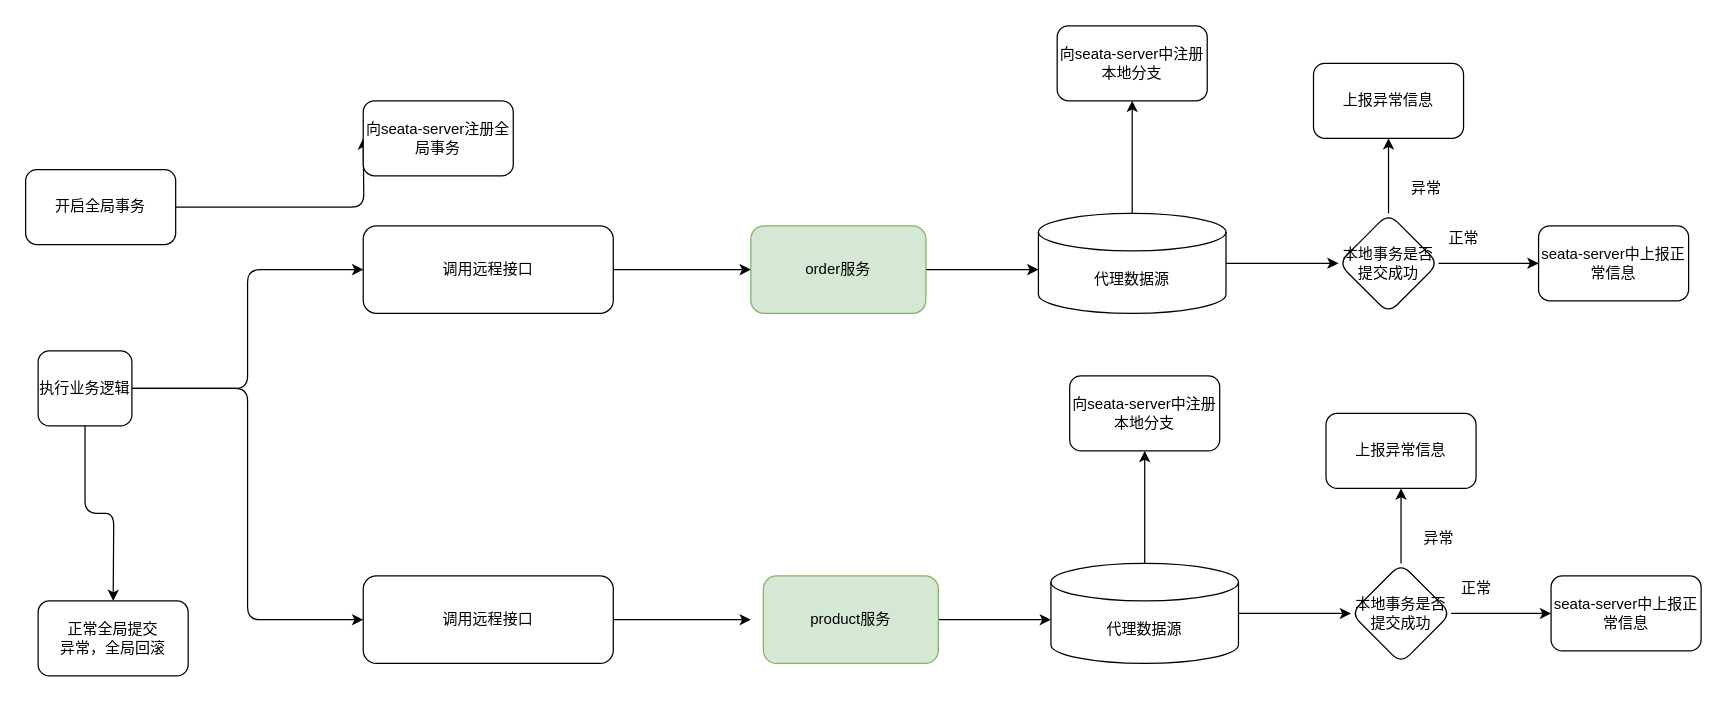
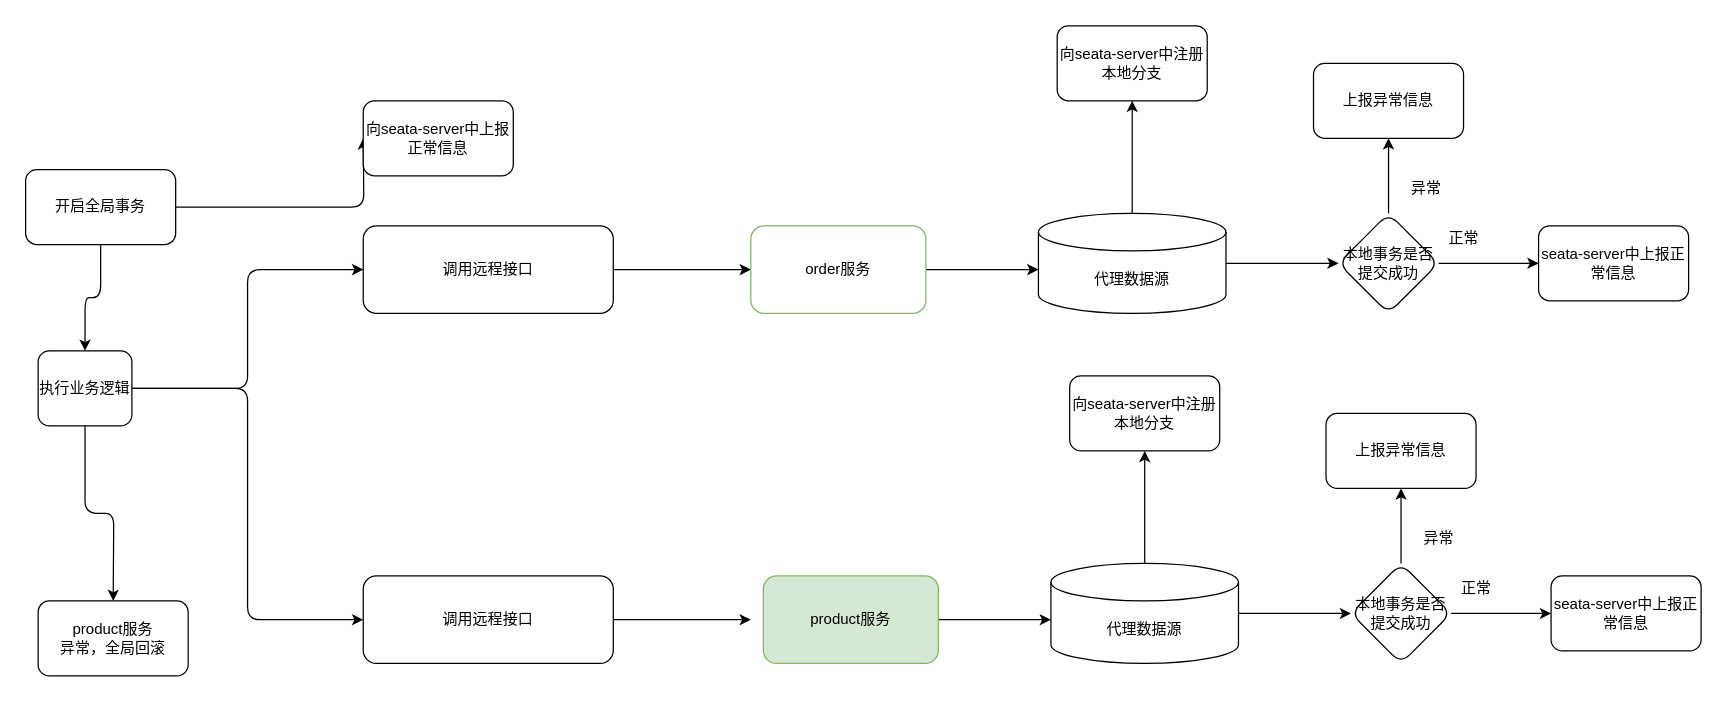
  <mxCell id="0" />
  <mxCell id="1" parent="0" />
  <mxCell id="2" style="edgeStyle=orthogonalEdgeStyle;curved=0;rounded=1;sketch=0;orthogonalLoop=1;jettySize=auto;html=1;" edge="1" parent="1" source="4"><mxGeometry relative="1" as="geometry"><mxPoint x="290" y="110" as="targetPoint" /></mxGeometry></mxCell>
+ <mxCell id="3" style="edgeStyle=orthogonalEdgeStyle;curved=0;rounded=1;sketch=0;orthogonalLoop=1;jettySize=auto;html=1;entryX=0.5;entryY=0;entryDx=0;entryDy=0;" edge="1" parent="1" source="4" target="9"><mxGeometry relative="1" as="geometry"><mxPoint x="90" y="220" as="targetPoint" /></mxGeometry></mxCell>
  <mxCell id="4" value="开启全局事务" style="whiteSpace=wrap;html=1;rounded=1;sketch=0;" vertex="1" parent="1"><mxGeometry x="20" y="135" width="120" height="60" as="geometry" /></mxCell>
- <mxCell id="5" value="向seata-server注册全局事务" style="whiteSpace=wrap;html=1;rounded=1;sketch=0;" vertex="1" parent="1"><mxGeometry x="290" y="80" width="120" height="60" as="geometry" /></mxCell>
+ <mxCell id="5" value="向seata-server中上报正常信息" style="whiteSpace=wrap;html=1;rounded=1;sketch=0;" vertex="1" parent="1"><mxGeometry x="290" y="80" width="120" height="60" as="geometry" /></mxCell>
  <mxCell id="6" style="edgeStyle=orthogonalEdgeStyle;curved=0;rounded=1;sketch=0;orthogonalLoop=1;jettySize=auto;html=1;entryX=0;entryY=0.5;entryDx=0;entryDy=0;" edge="1" parent="1" source="9" target="11"><mxGeometry relative="1" as="geometry" /></mxCell>
  <mxCell id="7" style="edgeStyle=orthogonalEdgeStyle;curved=0;rounded=1;sketch=0;orthogonalLoop=1;jettySize=auto;html=1;entryX=0;entryY=0.5;entryDx=0;entryDy=0;" edge="1" parent="1" source="9" target="13"><mxGeometry relative="1" as="geometry" /></mxCell>
  <mxCell id="8" style="edgeStyle=orthogonalEdgeStyle;curved=0;rounded=1;sketch=0;orthogonalLoop=1;jettySize=auto;html=1;" edge="1" parent="1" source="9"><mxGeometry relative="1" as="geometry"><mxPoint x="90" y="480" as="targetPoint" /></mxGeometry></mxCell>
  <mxCell id="9" value="执行业务逻辑" style="whiteSpace=wrap;html=1;rounded=1;sketch=0;" vertex="1" parent="1"><mxGeometry x="30" y="280" width="75" height="60" as="geometry" /></mxCell>
  <mxCell id="10" style="edgeStyle=orthogonalEdgeStyle;curved=0;rounded=1;sketch=0;orthogonalLoop=1;jettySize=auto;html=1;" edge="1" parent="1" source="11"><mxGeometry relative="1" as="geometry"><mxPoint x="600" y="215" as="targetPoint" /></mxGeometry></mxCell>
  <mxCell id="11" value="调用远程接口" style="whiteSpace=wrap;html=1;rounded=1;sketch=0;" vertex="1" parent="1"><mxGeometry x="290" y="180" width="200" height="70" as="geometry" /></mxCell>
  <mxCell id="12" style="edgeStyle=orthogonalEdgeStyle;curved=0;rounded=1;sketch=0;orthogonalLoop=1;jettySize=auto;html=1;" edge="1" parent="1" source="13"><mxGeometry relative="1" as="geometry"><mxPoint x="600" y="495" as="targetPoint" /></mxGeometry></mxCell>
  <mxCell id="13" value="调用远程接口" style="whiteSpace=wrap;html=1;rounded=1;sketch=0;" vertex="1" parent="1"><mxGeometry x="290" y="460" width="200" height="70" as="geometry" /></mxCell>
  <mxCell id="14" style="edgeStyle=orthogonalEdgeStyle;curved=0;rounded=1;sketch=0;orthogonalLoop=1;jettySize=auto;html=1;" edge="1" parent="1" source="15"><mxGeometry relative="1" as="geometry"><mxPoint x="830" y="215" as="targetPoint" /></mxGeometry></mxCell>
- <mxCell id="15" value="order服务" style="whiteSpace=wrap;html=1;rounded=1;sketch=0;fillColor=#d5e8d4;strokeColor=#82b366;" vertex="1" parent="1"><mxGeometry x="600" y="180" width="140" height="70" as="geometry" /></mxCell>
+ <mxCell id="15" value="order服务" style="whiteSpace=wrap;html=1;rounded=1;sketch=0;fillColor=#ffffff;strokeColor=#82b366;" vertex="1" parent="1"><mxGeometry x="600" y="180" width="140" height="70" as="geometry" /></mxCell>
  <mxCell id="16" style="edgeStyle=orthogonalEdgeStyle;curved=0;rounded=1;sketch=0;orthogonalLoop=1;jettySize=auto;html=1;" edge="1" parent="1" source="18"><mxGeometry relative="1" as="geometry"><mxPoint x="1070" y="210" as="targetPoint" /></mxGeometry></mxCell>
  <mxCell id="17" style="edgeStyle=orthogonalEdgeStyle;curved=0;rounded=1;sketch=0;orthogonalLoop=1;jettySize=auto;html=1;" edge="1" parent="1" source="18"><mxGeometry relative="1" as="geometry"><mxPoint x="905" y="80" as="targetPoint" /></mxGeometry></mxCell>
  <mxCell id="18" value="代理数据源" style="shape=cylinder3;whiteSpace=wrap;html=1;boundedLbl=1;backgroundOutline=1;size=15;rounded=1;sketch=0;" vertex="1" parent="1"><mxGeometry x="830" y="170" width="150" height="80" as="geometry" /></mxCell>
  <mxCell id="19" style="edgeStyle=orthogonalEdgeStyle;curved=0;rounded=1;sketch=0;orthogonalLoop=1;jettySize=auto;html=1;entryX=0.5;entryY=1;entryDx=0;entryDy=0;" edge="1" parent="1" source="21" target="22"><mxGeometry relative="1" as="geometry" /></mxCell>
  <mxCell id="20" style="edgeStyle=orthogonalEdgeStyle;curved=0;rounded=1;sketch=0;orthogonalLoop=1;jettySize=auto;html=1;" edge="1" parent="1" source="21"><mxGeometry relative="1" as="geometry"><mxPoint x="1230" y="210" as="targetPoint" /></mxGeometry></mxCell>
  <mxCell id="21" value="本地事务是否提交成功" style="rhombus;whiteSpace=wrap;html=1;rounded=1;sketch=0;" vertex="1" parent="1"><mxGeometry x="1070" y="170" width="80" height="80" as="geometry" /></mxCell>
  <mxCell id="22" value="上报异常信息" style="whiteSpace=wrap;html=1;rounded=1;sketch=0;" vertex="1" parent="1"><mxGeometry x="1050" y="50" width="120" height="60" as="geometry" /></mxCell>
  <mxCell id="23" value="向seata-server中注册本地分支" style="whiteSpace=wrap;html=1;rounded=1;sketch=0;" vertex="1" parent="1"><mxGeometry x="845" y="20" width="120" height="60" as="geometry" /></mxCell>
  <mxCell id="24" value="seata-server中上报正常信息" style="whiteSpace=wrap;html=1;rounded=1;sketch=0;" vertex="1" parent="1"><mxGeometry x="1230" y="180" width="120" height="60" as="geometry" /></mxCell>
  <mxCell id="25" value="异常" style="text;html=1;align=center;verticalAlign=middle;resizable=0;points=[];autosize=1;" vertex="1" parent="1"><mxGeometry x="1120" y="140" width="40" height="20" as="geometry" /></mxCell>
  <mxCell id="26" value="正常" style="text;html=1;align=center;verticalAlign=middle;resizable=0;points=[];autosize=1;" vertex="1" parent="1"><mxGeometry x="1150" y="180" width="40" height="20" as="geometry" /></mxCell>
  <mxCell id="27" style="edgeStyle=orthogonalEdgeStyle;curved=0;rounded=1;sketch=0;orthogonalLoop=1;jettySize=auto;html=1;" edge="1" parent="1" source="28"><mxGeometry relative="1" as="geometry"><mxPoint x="840" y="495" as="targetPoint" /></mxGeometry></mxCell>
  <mxCell id="28" value="product服务" style="whiteSpace=wrap;html=1;rounded=1;sketch=0;fillColor=#d5e8d4;strokeColor=#82b366;" vertex="1" parent="1"><mxGeometry x="610" y="460" width="140" height="70" as="geometry" /></mxCell>
  <mxCell id="29" style="edgeStyle=orthogonalEdgeStyle;curved=0;rounded=1;sketch=0;orthogonalLoop=1;jettySize=auto;html=1;" edge="1" parent="1" source="31"><mxGeometry relative="1" as="geometry"><mxPoint x="1080" y="490" as="targetPoint" /></mxGeometry></mxCell>
  <mxCell id="30" style="edgeStyle=orthogonalEdgeStyle;curved=0;rounded=1;sketch=0;orthogonalLoop=1;jettySize=auto;html=1;" edge="1" parent="1" source="31"><mxGeometry relative="1" as="geometry"><mxPoint x="915" y="360" as="targetPoint" /></mxGeometry></mxCell>
  <mxCell id="31" value="代理数据源" style="shape=cylinder3;whiteSpace=wrap;html=1;boundedLbl=1;backgroundOutline=1;size=15;rounded=1;sketch=0;" vertex="1" parent="1"><mxGeometry x="840" y="450" width="150" height="80" as="geometry" /></mxCell>
  <mxCell id="32" style="edgeStyle=orthogonalEdgeStyle;curved=0;rounded=1;sketch=0;orthogonalLoop=1;jettySize=auto;html=1;entryX=0.5;entryY=1;entryDx=0;entryDy=0;" edge="1" parent="1" source="34" target="35"><mxGeometry relative="1" as="geometry" /></mxCell>
  <mxCell id="33" style="edgeStyle=orthogonalEdgeStyle;curved=0;rounded=1;sketch=0;orthogonalLoop=1;jettySize=auto;html=1;" edge="1" parent="1" source="34"><mxGeometry relative="1" as="geometry"><mxPoint x="1240" y="490" as="targetPoint" /></mxGeometry></mxCell>
  <mxCell id="34" value="本地事务是否提交成功" style="rhombus;whiteSpace=wrap;html=1;rounded=1;sketch=0;" vertex="1" parent="1"><mxGeometry x="1080" y="450" width="80" height="80" as="geometry" /></mxCell>
  <mxCell id="35" value="上报异常信息" style="whiteSpace=wrap;html=1;rounded=1;sketch=0;" vertex="1" parent="1"><mxGeometry x="1060" y="330" width="120" height="60" as="geometry" /></mxCell>
  <mxCell id="36" value="向seata-server中注册本地分支" style="whiteSpace=wrap;html=1;rounded=1;sketch=0;" vertex="1" parent="1"><mxGeometry x="855" y="300" width="120" height="60" as="geometry" /></mxCell>
  <mxCell id="37" value="seata-server中上报正常信息" style="whiteSpace=wrap;html=1;rounded=1;sketch=0;" vertex="1" parent="1"><mxGeometry x="1240" y="460" width="120" height="60" as="geometry" /></mxCell>
  <mxCell id="38" value="异常" style="text;html=1;align=center;verticalAlign=middle;resizable=0;points=[];autosize=1;" vertex="1" parent="1"><mxGeometry x="1130" y="420" width="40" height="20" as="geometry" /></mxCell>
  <mxCell id="39" value="正常" style="text;html=1;align=center;verticalAlign=middle;resizable=0;points=[];autosize=1;" vertex="1" parent="1"><mxGeometry x="1160" y="460" width="40" height="20" as="geometry" /></mxCell>
- <mxCell id="40" value="正常全局提交&lt;br&gt;异常，全局回滚" style="whiteSpace=wrap;html=1;rounded=1;sketch=0;" vertex="1" parent="1"><mxGeometry x="30" y="480" width="120" height="60" as="geometry" /></mxCell>
+ <mxCell id="40" value="product服务&lt;br&gt;异常，全局回滚" style="whiteSpace=wrap;html=1;rounded=1;sketch=0;" vertex="1" parent="1"><mxGeometry x="30" y="480" width="120" height="60" as="geometry" /></mxCell>
